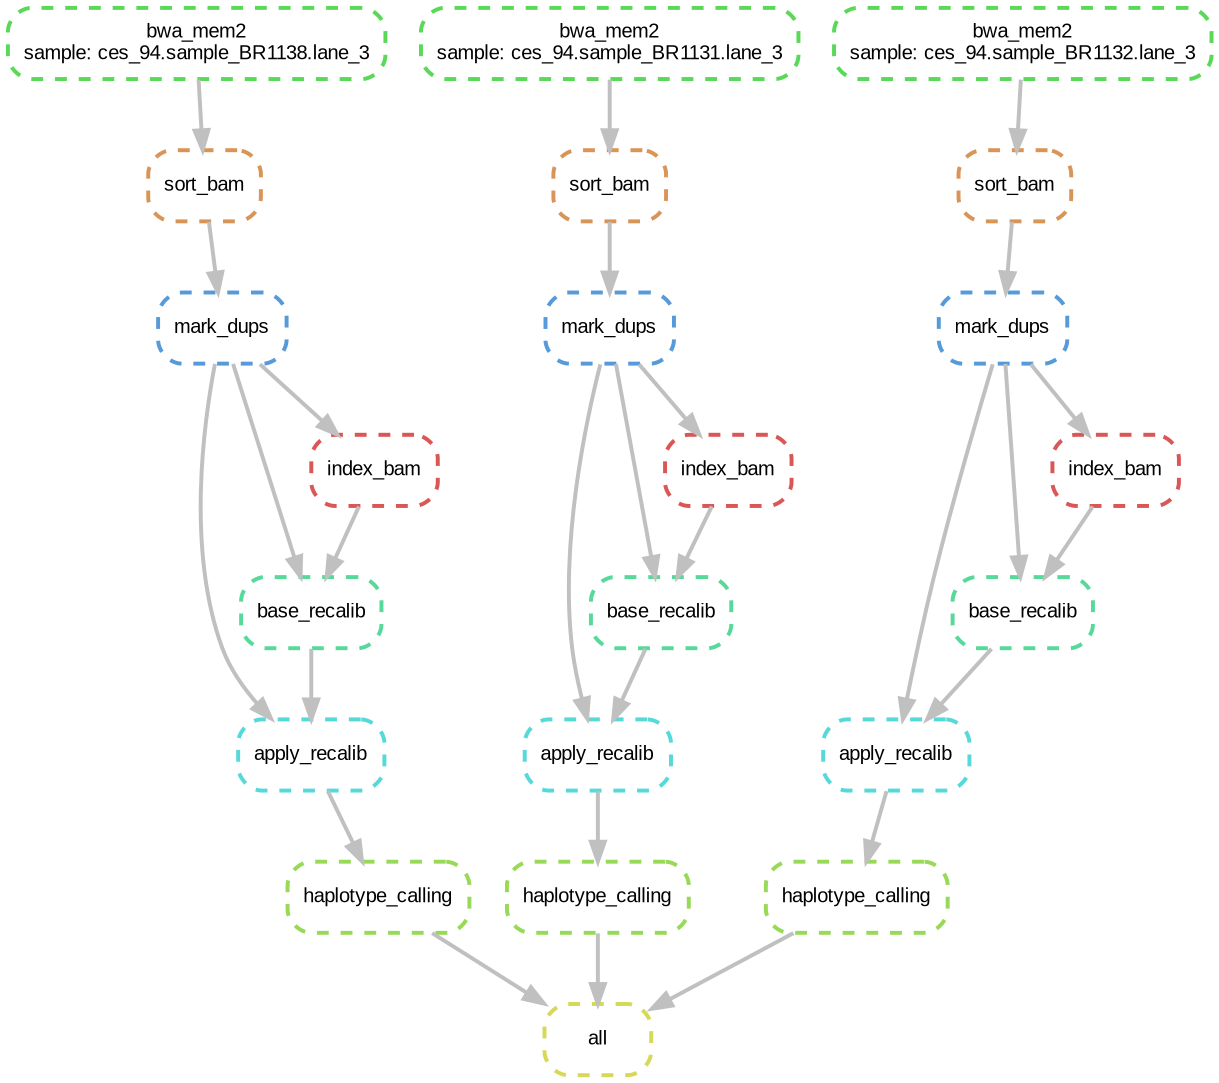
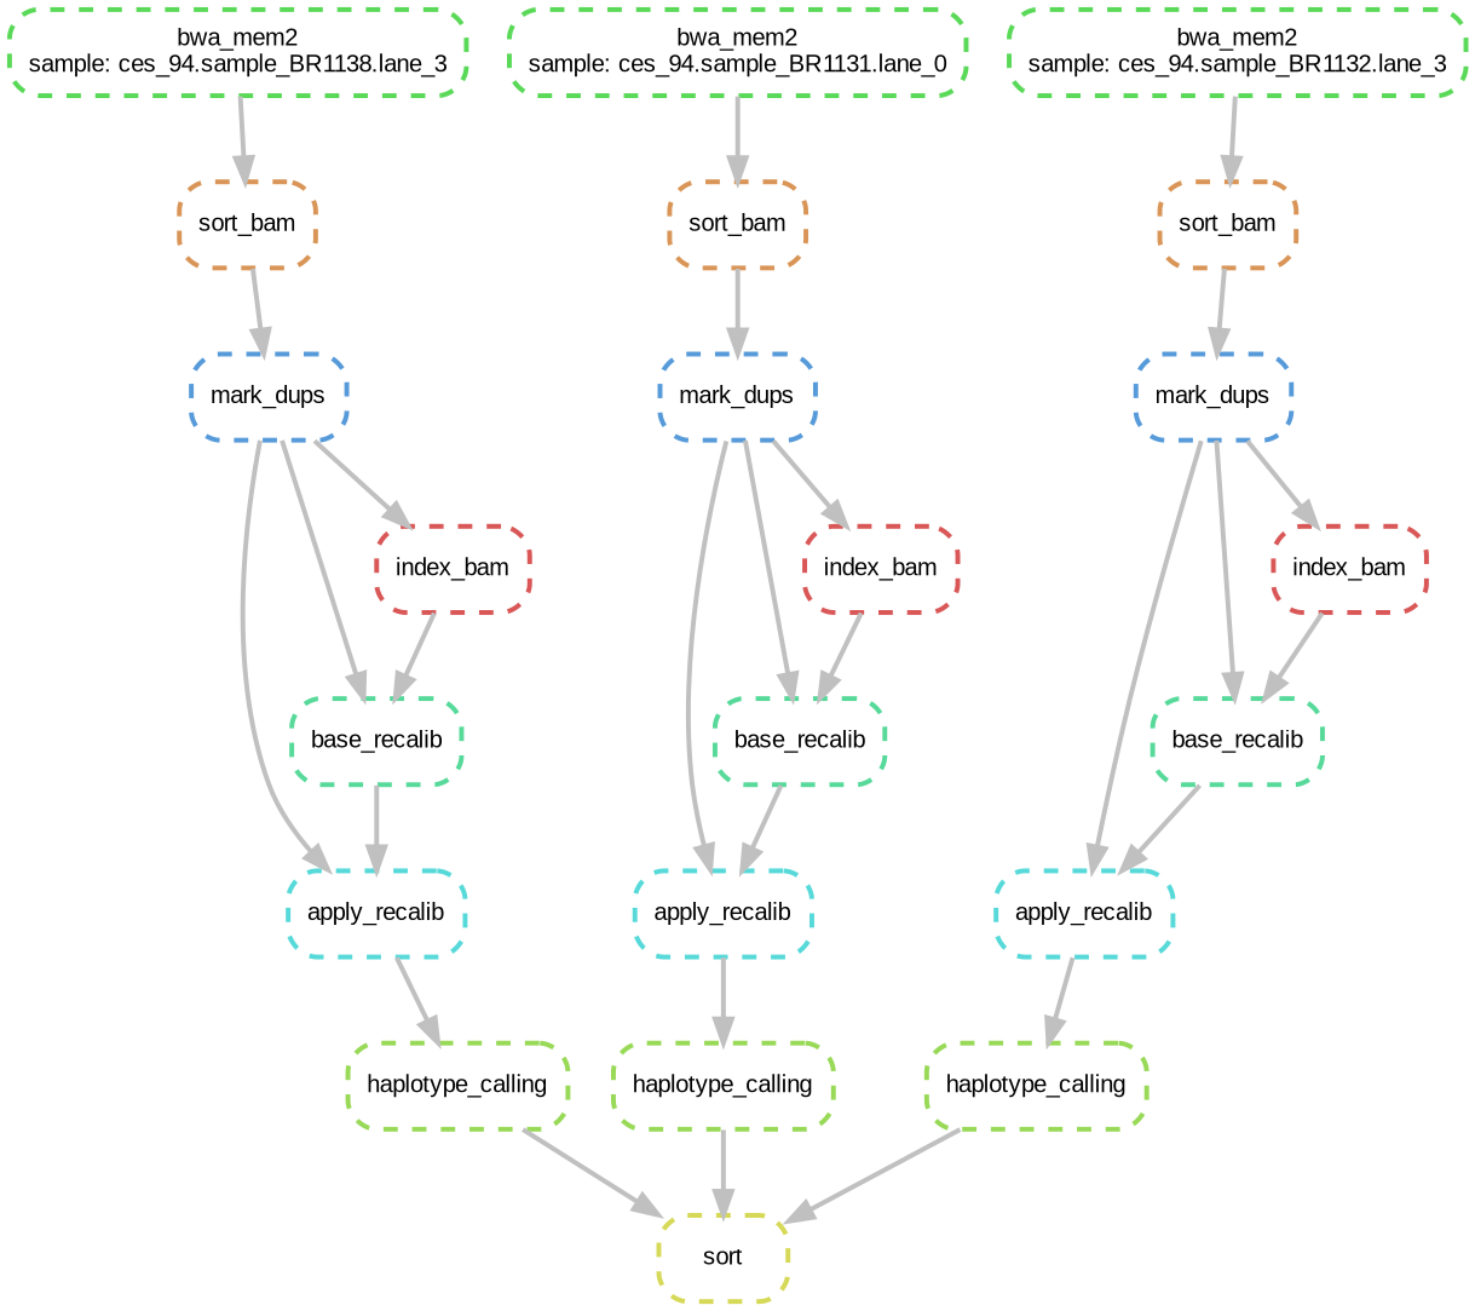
  digraph {
    bgcolor=white
    fontname="Liberation Sans"
    node [color="0.25 0.6 0.85" fontname="Liberation Sans" fontsize=10 penwidth=2 shape=box style="rounded,dashed"]
    edge [color=grey fontname="Liberation Sans" penwidth=2]
-   n1 [color="0.17 0.6 0.85" label=all]
+   n1 [color="0.17 0.6 0.85" label=sort]
    n2 [label=haplotype_calling]
    n3 [color="0.50 0.6 0.85" label=apply_recalib]
    n4 [color="0.42 0.6 0.85" label=base_recalib]
    n5 [color="0.58 0.6 0.85" label=mark_dups]
    n6 [color="0.00 0.6 0.85" label=index_bam]
    n7 [color="0.08 0.6 0.85" label=sort_bam]
    n8 [color="0.33 0.6 0.85" label="bwa_mem2\nsample: ces_94.sample_BR1138.lane_3"]
    n9 [label=haplotype_calling]
    n10 [color="0.50 0.6 0.85" label=apply_recalib]
    n11 [color="0.42 0.6 0.85" label=base_recalib]
    n12 [color="0.58 0.6 0.85" label=mark_dups]
    n13 [color="0.00 0.6 0.85" label=index_bam]
    n14 [color="0.08 0.6 0.85" label=sort_bam]
-   n15 [color="0.33 0.6 0.85" label="bwa_mem2\nsample: ces_94.sample_BR1131.lane_3"]
+   n15 [color="0.33 0.6 0.85" label="bwa_mem2\nsample: ces_94.sample_BR1131.lane_0"]
    n16 [label=haplotype_calling]
    n17 [color="0.50 0.6 0.85" label=apply_recalib]
    n18 [color="0.42 0.6 0.85" label=base_recalib]
    n19 [color="0.58 0.6 0.85" label=mark_dups]
    n20 [color="0.00 0.6 0.85" label=index_bam]
    n21 [color="0.08 0.6 0.85" label=sort_bam]
    n22 [color="0.33 0.6 0.85" label="bwa_mem2\nsample: ces_94.sample_BR1132.lane_3"]
    n2 -> n1
    n3 -> n2
    n4 -> n3
    n5 -> n3
    n5 -> n4
    n5 -> n6
    n6 -> n4
    n7 -> n5
    n8 -> n7
    n9 -> n1
    n10 -> n9
    n11 -> n10
    n12 -> n10
    n12 -> n11
    n12 -> n13
    n13 -> n11
    n14 -> n12
    n15 -> n14
    n16 -> n1
    n17 -> n16
    n18 -> n17
    n19 -> n17
    n19 -> n18
    n19 -> n20
    n20 -> n18
    n21 -> n19
    n22 -> n21
  }
